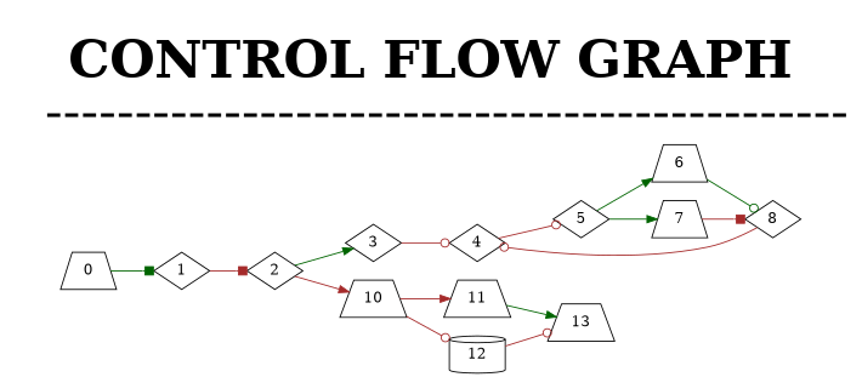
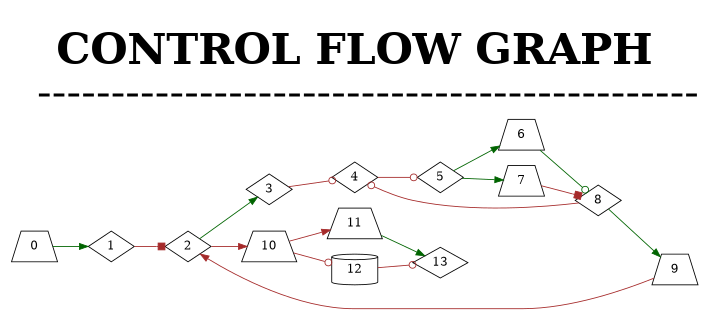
  digraph {
    label=<<br/><br/><font point-size='50'><b>CONTROL FLOW GRAPH</b><br/>  ---------------------------------------------</font><br/>>
    labelloc=t
    rankdir=LR
    node [shape=trapezium]
    edge [arrowhead=normal color=brown]
    0
    1 [shape=diamond]
    2 [shape=diamond]
    3 [shape=diamond]
    10
    4 [shape=diamond]
    11
    12 [shape=cylinder]
    5 [shape=diamond]
    6
    7
    8 [shape=diamond]
-   13
-   0 -> 1 [arrowhead=box color=darkgreen]
+   9
+   13 [shape=diamond]
+   0 -> 1 [color=darkgreen]
    1 -> 2 [arrowhead=box]
    2 -> 3 [color=darkgreen]
    2 -> 10
    3 -> 4 [arrowhead=odot]
    10 -> 11
    10 -> 12 [arrowhead=odot]
    4 -> 5 [arrowhead=odot]
    11 -> 13 [color=darkgreen]
    12 -> 13 [arrowhead=odot]
    5 -> 6 [color=darkgreen]
    5 -> 7 [color=darkgreen]
    6 -> 8 [arrowhead=odot color=darkgreen]
    7 -> 8 [arrowhead=box]
    8 -> 4 [arrowhead=odot]
+   8 -> 9 [color=darkgreen]
+   9 -> 2
  }
